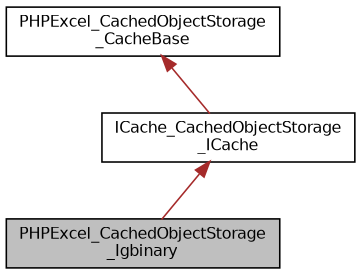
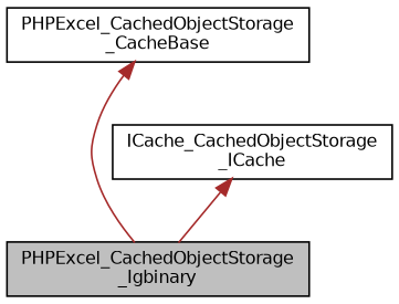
  digraph {
    node [color=black fillcolor=white fontname=Helvetica fontsize=10 shape=record style=filled]
    edge [color=brown dir=back fontname=Helvetica fontsize=10 labelfontname=Helvetica labelfontsize=10 style=solid]
    n1 [fillcolor=grey75 fontcolor=black height=0.2 label="PHPExcel_CachedObjectStorage\l_Igbinary" width=0.4]
    n2 [height=0.2 label="PHPExcel_CachedObjectStorage\l_CacheBase" width=0.4]
    n3 [height=0.2 label="ICache_CachedObjectStorage\l_ICache" width=0.4]
-   n2 -> n3
+   n2 -> n1
    n3 -> n1
  }
